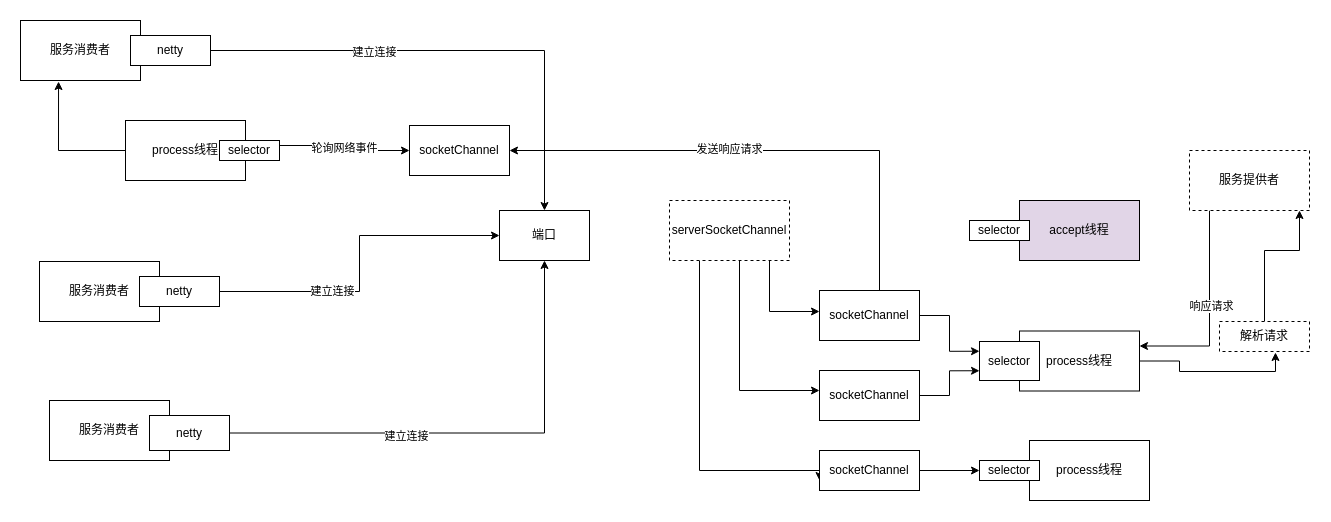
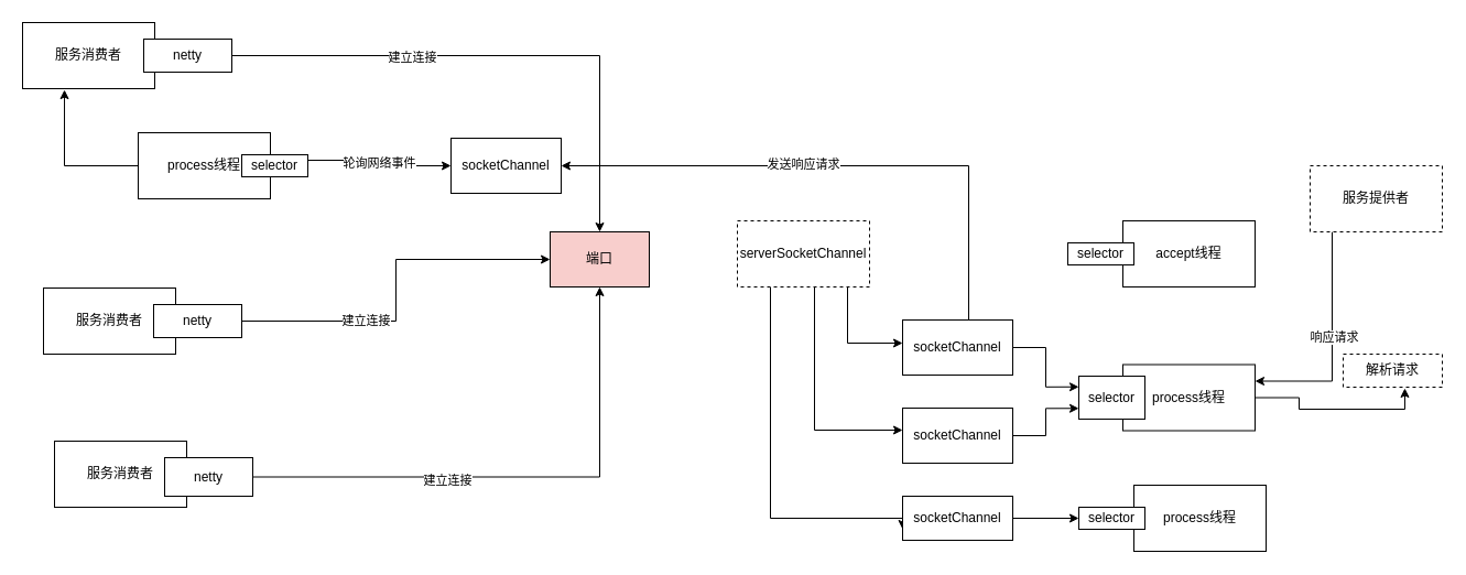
  <mxCell id="0" />
  <mxCell id="1" parent="0" />
  <mxCell id="2" style="edgeStyle=orthogonalEdgeStyle;rounded=0;orthogonalLoop=1;jettySize=auto;html=1;entryX=1;entryY=0.25;entryDx=0;entryDy=0;" edge="1" parent="1" source="4" target="34"><mxGeometry relative="1" as="geometry"><Array as="points"><mxPoint x="1209" y="346" /></Array></mxGeometry></mxCell>
  <mxCell id="3" value="响应请求" style="edgeLabel;html=1;align=center;verticalAlign=middle;resizable=0;points=[];" vertex="1" connectable="0" parent="2"><mxGeometry x="-0.075" y="1" relative="1" as="geometry"><mxPoint as="offset" /></mxGeometry></mxCell>
  <mxCell id="4" value="服务提供者" style="rounded=0;whiteSpace=wrap;html=1;dashed=1;" parent="1" vertex="1"><mxGeometry x="1189" y="150" width="120" height="60" as="geometry" /></mxCell>
- <mxCell id="5" value="accept线程" style="rounded=0;whiteSpace=wrap;html=1;fillColor=#e1d5e7;" parent="1" vertex="1"><mxGeometry x="1019" y="200" width="120" height="60" as="geometry" /></mxCell>
+ <mxCell id="5" value="accept线程" style="rounded=0;whiteSpace=wrap;html=1;" parent="1" vertex="1"><mxGeometry x="1019" y="200" width="120" height="60" as="geometry" /></mxCell>
  <mxCell id="6" style="edgeStyle=orthogonalEdgeStyle;rounded=0;orthogonalLoop=1;jettySize=auto;html=1;" edge="1" parent="1" source="9" target="32"><mxGeometry relative="1" as="geometry"><Array as="points"><mxPoint x="769" y="311" /></Array></mxGeometry></mxCell>
  <mxCell id="7" style="edgeStyle=orthogonalEdgeStyle;rounded=0;orthogonalLoop=1;jettySize=auto;html=1;" edge="1" parent="1" source="9" target="26"><mxGeometry relative="1" as="geometry"><Array as="points"><mxPoint x="739" y="390" /></Array></mxGeometry></mxCell>
  <mxCell id="8" style="edgeStyle=orthogonalEdgeStyle;rounded=0;orthogonalLoop=1;jettySize=auto;html=1;entryX=0;entryY=0.75;entryDx=0;entryDy=0;" edge="1" parent="1" source="9" target="28"><mxGeometry relative="1" as="geometry"><Array as="points"><mxPoint x="699" y="470" /><mxPoint x="819" y="470" /></Array></mxGeometry></mxCell>
  <mxCell id="9" value="serverSocketChannel" style="rounded=0;whiteSpace=wrap;html=1;dashed=1;" parent="1" vertex="1"><mxGeometry x="669" y="200" width="120" height="60" as="geometry" /></mxCell>
- <mxCell id="10" value="端口" style="rounded=0;whiteSpace=wrap;html=1;" parent="1" vertex="1"><mxGeometry x="499" y="210" width="90" height="50" as="geometry" /></mxCell>
+ <mxCell id="10" value="端口" style="rounded=0;whiteSpace=wrap;html=1;fillColor=#f8cecc;" parent="1" vertex="1"><mxGeometry x="499" y="210" width="90" height="50" as="geometry" /></mxCell>
  <mxCell id="11" value="selector" style="rounded=0;whiteSpace=wrap;html=1;" parent="1" vertex="1"><mxGeometry x="969" y="220" width="60" height="20" as="geometry" /></mxCell>
  <mxCell id="12" value="服务消费者" style="rounded=0;whiteSpace=wrap;html=1;" parent="1" vertex="1"><mxGeometry x="20" y="20" width="120" height="60" as="geometry" /></mxCell>
  <mxCell id="13" style="edgeStyle=orthogonalEdgeStyle;rounded=0;orthogonalLoop=1;jettySize=auto;html=1;exitX=1;exitY=0.5;exitDx=0;exitDy=0;entryX=0.5;entryY=0;entryDx=0;entryDy=0;" parent="1" source="15" target="10" edge="1"><mxGeometry relative="1" as="geometry" /></mxCell>
  <mxCell id="14" value="建立连接" style="edgeLabel;html=1;align=center;verticalAlign=middle;resizable=0;points=[];" parent="13" vertex="1" connectable="0"><mxGeometry x="-0.339" y="-1" relative="1" as="geometry"><mxPoint as="offset" /></mxGeometry></mxCell>
  <mxCell id="15" value="netty" style="rounded=0;whiteSpace=wrap;html=1;" parent="1" vertex="1"><mxGeometry x="130" y="35" width="80" height="30" as="geometry" /></mxCell>
  <mxCell id="16" value="&lt;span style=&quot;color: rgba(0 , 0 , 0 , 0) ; font-family: monospace ; font-size: 0px&quot;&gt;%3CmxGraphModel%3E%3Croot%3E%3CmxCell%20id%3D%220%22%2F%3E%3CmxCell%20id%3D%221%22%20parent%3D%220%22%2F%3E%3CmxCell%20id%3D%222%22%20value%3D%22%E6%9C%8D%E5%8A%A1%E6%B6%88%E8%B4%B9%E8%80%85%22%20style%3D%22rounded%3D0%3BwhiteSpace%3Dwrap%3Bhtml%3D1%3B%22%20vertex%3D%221%22%20parent%3D%221%22%3E%3CmxGeometry%20x%3D%22380%22%20y%3D%22190%22%20width%3D%22120%22%20height%3D%2260%22%20as%3D%22geometry%22%2F%3E%3C%2FmxCell%3E%3CmxCell%20id%3D%223%22%20value%3D%22netty%22%20style%3D%22rounded%3D0%3BwhiteSpace%3Dwrap%3Bhtml%3D1%3B%22%20vertex%3D%221%22%20parent%3D%221%22%3E%3CmxGeometry%20x%3D%22490%22%20y%3D%22205%22%20width%3D%2280%22%20height%3D%2230%22%20as%3D%22geometry%22%2F%3E%3C%2FmxCell%3E%3C%2Froot%3E%3C%2FmxGraphModel%3E&lt;/span&gt;" style="text;html=1;align=center;verticalAlign=middle;resizable=0;points=[];autosize=1;" parent="1" vertex="1"><mxGeometry x="105" y="281" width="20" height="20" as="geometry" /></mxCell>
  <mxCell id="17" value="服务消费者" style="rounded=0;whiteSpace=wrap;html=1;" parent="1" vertex="1"><mxGeometry x="39" y="261" width="120" height="60" as="geometry" /></mxCell>
  <mxCell id="18" style="edgeStyle=orthogonalEdgeStyle;rounded=0;orthogonalLoop=1;jettySize=auto;html=1;entryX=0;entryY=0.5;entryDx=0;entryDy=0;" parent="1" source="20" target="10" edge="1"><mxGeometry relative="1" as="geometry" /></mxCell>
  <mxCell id="19" value="建立连接" style="edgeLabel;html=1;align=center;verticalAlign=middle;resizable=0;points=[];" parent="18" vertex="1" connectable="0"><mxGeometry x="-0.333" y="1" relative="1" as="geometry"><mxPoint as="offset" /></mxGeometry></mxCell>
  <mxCell id="20" value="netty" style="rounded=0;whiteSpace=wrap;html=1;" parent="1" vertex="1"><mxGeometry x="139" y="276" width="80" height="30" as="geometry" /></mxCell>
  <mxCell id="21" value="服务消费者" style="rounded=0;whiteSpace=wrap;html=1;" parent="1" vertex="1"><mxGeometry x="49" y="400" width="120" height="60" as="geometry" /></mxCell>
  <mxCell id="22" style="edgeStyle=orthogonalEdgeStyle;rounded=0;orthogonalLoop=1;jettySize=auto;html=1;exitX=1;exitY=0.5;exitDx=0;exitDy=0;" parent="1" source="24" edge="1"><mxGeometry relative="1" as="geometry"><mxPoint x="544" y="260" as="targetPoint" /><Array as="points"><mxPoint x="544" y="433" /></Array></mxGeometry></mxCell>
  <mxCell id="23" value="建立连接" style="edgeLabel;html=1;align=center;verticalAlign=middle;resizable=0;points=[];" parent="22" vertex="1" connectable="0"><mxGeometry x="-0.278" y="-3" relative="1" as="geometry"><mxPoint as="offset" /></mxGeometry></mxCell>
  <mxCell id="24" value="netty" style="rounded=0;whiteSpace=wrap;html=1;" parent="1" vertex="1"><mxGeometry x="149" y="415" width="80" height="35" as="geometry" /></mxCell>
  <mxCell id="25" style="edgeStyle=orthogonalEdgeStyle;rounded=0;orthogonalLoop=1;jettySize=auto;html=1;entryX=0;entryY=0.75;entryDx=0;entryDy=0;" edge="1" parent="1" source="26" target="35"><mxGeometry relative="1" as="geometry" /></mxCell>
  <mxCell id="26" value="socketChannel" style="rounded=0;whiteSpace=wrap;html=1;" vertex="1" parent="1"><mxGeometry x="819" y="370" width="100" height="50" as="geometry" /></mxCell>
  <mxCell id="27" style="edgeStyle=orthogonalEdgeStyle;rounded=0;orthogonalLoop=1;jettySize=auto;html=1;entryX=0;entryY=0.5;entryDx=0;entryDy=0;" edge="1" parent="1" source="28" target="37"><mxGeometry relative="1" as="geometry" /></mxCell>
  <mxCell id="28" value="socketChannel" style="rounded=0;whiteSpace=wrap;html=1;" vertex="1" parent="1"><mxGeometry x="819" y="450" width="100" height="40" as="geometry" /></mxCell>
  <mxCell id="29" style="edgeStyle=orthogonalEdgeStyle;rounded=0;orthogonalLoop=1;jettySize=auto;html=1;entryX=0;entryY=0.25;entryDx=0;entryDy=0;" edge="1" parent="1" source="32" target="35"><mxGeometry relative="1" as="geometry" /></mxCell>
  <mxCell id="30" style="edgeStyle=orthogonalEdgeStyle;rounded=0;orthogonalLoop=1;jettySize=auto;html=1;entryX=1;entryY=0.5;entryDx=0;entryDy=0;" edge="1" parent="1" source="32" target="40"><mxGeometry relative="1" as="geometry"><Array as="points"><mxPoint x="879" y="150" /></Array></mxGeometry></mxCell>
  <mxCell id="31" value="发送响应请求" style="edgeLabel;html=1;align=center;verticalAlign=middle;resizable=0;points=[];" vertex="1" connectable="0" parent="30"><mxGeometry x="0.141" y="-2" relative="1" as="geometry"><mxPoint as="offset" /></mxGeometry></mxCell>
  <mxCell id="32" value="socketChannel" style="rounded=0;whiteSpace=wrap;html=1;" vertex="1" parent="1"><mxGeometry x="819" y="290" width="100" height="50" as="geometry" /></mxCell>
  <mxCell id="33" style="edgeStyle=orthogonalEdgeStyle;rounded=0;orthogonalLoop=1;jettySize=auto;html=1;entryX=0.622;entryY=1.033;entryDx=0;entryDy=0;entryPerimeter=0;" edge="1" parent="1" source="34" target="39"><mxGeometry relative="1" as="geometry" /></mxCell>
  <mxCell id="34" value="process线程" style="rounded=0;whiteSpace=wrap;html=1;" vertex="1" parent="1"><mxGeometry x="1019" y="330.5" width="120" height="60" as="geometry" /></mxCell>
  <mxCell id="35" value="selector" style="rounded=0;whiteSpace=wrap;html=1;" vertex="1" parent="1"><mxGeometry x="979" y="341" width="60" height="39" as="geometry" /></mxCell>
  <mxCell id="36" value="process线程" style="rounded=0;whiteSpace=wrap;html=1;" vertex="1" parent="1"><mxGeometry x="1029" y="440" width="120" height="60" as="geometry" /></mxCell>
  <mxCell id="37" value="selector" style="rounded=0;whiteSpace=wrap;html=1;" vertex="1" parent="1"><mxGeometry x="979" y="460" width="60" height="20" as="geometry" /></mxCell>
- <mxCell id="38" style="edgeStyle=orthogonalEdgeStyle;rounded=0;orthogonalLoop=1;jettySize=auto;html=1;" edge="1" parent="1" source="39" target="4"><mxGeometry relative="1" as="geometry"><mxPoint x="1289" y="250" as="targetPoint" /><Array as="points"><mxPoint x="1264" y="250" /><mxPoint x="1299" y="250" /></Array></mxGeometry></mxCell>
  <mxCell id="39" value="解析请求" style="rounded=0;whiteSpace=wrap;html=1;dashed=1;" vertex="1" parent="1"><mxGeometry x="1219" y="321" width="90" height="30" as="geometry" /></mxCell>
  <mxCell id="40" value="socketChannel" style="rounded=0;whiteSpace=wrap;html=1;" vertex="1" parent="1"><mxGeometry x="409" y="125" width="100" height="50" as="geometry" /></mxCell>
  <mxCell id="41" style="edgeStyle=orthogonalEdgeStyle;rounded=0;orthogonalLoop=1;jettySize=auto;html=1;entryX=0.317;entryY=1.017;entryDx=0;entryDy=0;entryPerimeter=0;" edge="1" parent="1" source="42" target="12"><mxGeometry relative="1" as="geometry"><Array as="points"><mxPoint x="58" y="150" /></Array></mxGeometry></mxCell>
  <mxCell id="42" value="process线程" style="rounded=0;whiteSpace=wrap;html=1;" vertex="1" parent="1"><mxGeometry x="125" y="120" width="120" height="60" as="geometry" /></mxCell>
  <mxCell id="43" value="&#10;&#10;&lt;!--StartFragment--&gt;&lt;span style=&quot;color: rgb(0, 0, 0); font-family: Helvetica; font-size: 11px; font-style: normal; font-variant-ligatures: normal; font-variant-caps: normal; font-weight: 400; letter-spacing: normal; orphans: 2; text-align: center; text-indent: 0px; text-transform: none; widows: 2; word-spacing: 0px; -webkit-text-stroke-width: 0px; background-color: rgb(255, 255, 255); text-decoration-style: initial; text-decoration-color: initial; float: none; display: inline !important;&quot;&gt;轮询网络事件&lt;/span&gt;&lt;!--EndFragment--&gt;&#10;&#10;" style="edgeStyle=orthogonalEdgeStyle;rounded=0;orthogonalLoop=1;jettySize=auto;html=1;exitX=1;exitY=0.25;exitDx=0;exitDy=0;" edge="1" parent="1" source="44" target="40"><mxGeometry relative="1" as="geometry" /></mxCell>
  <mxCell id="44" value="selector" style="rounded=0;whiteSpace=wrap;html=1;" vertex="1" parent="1"><mxGeometry x="219" y="140" width="60" height="20" as="geometry" /></mxCell>
